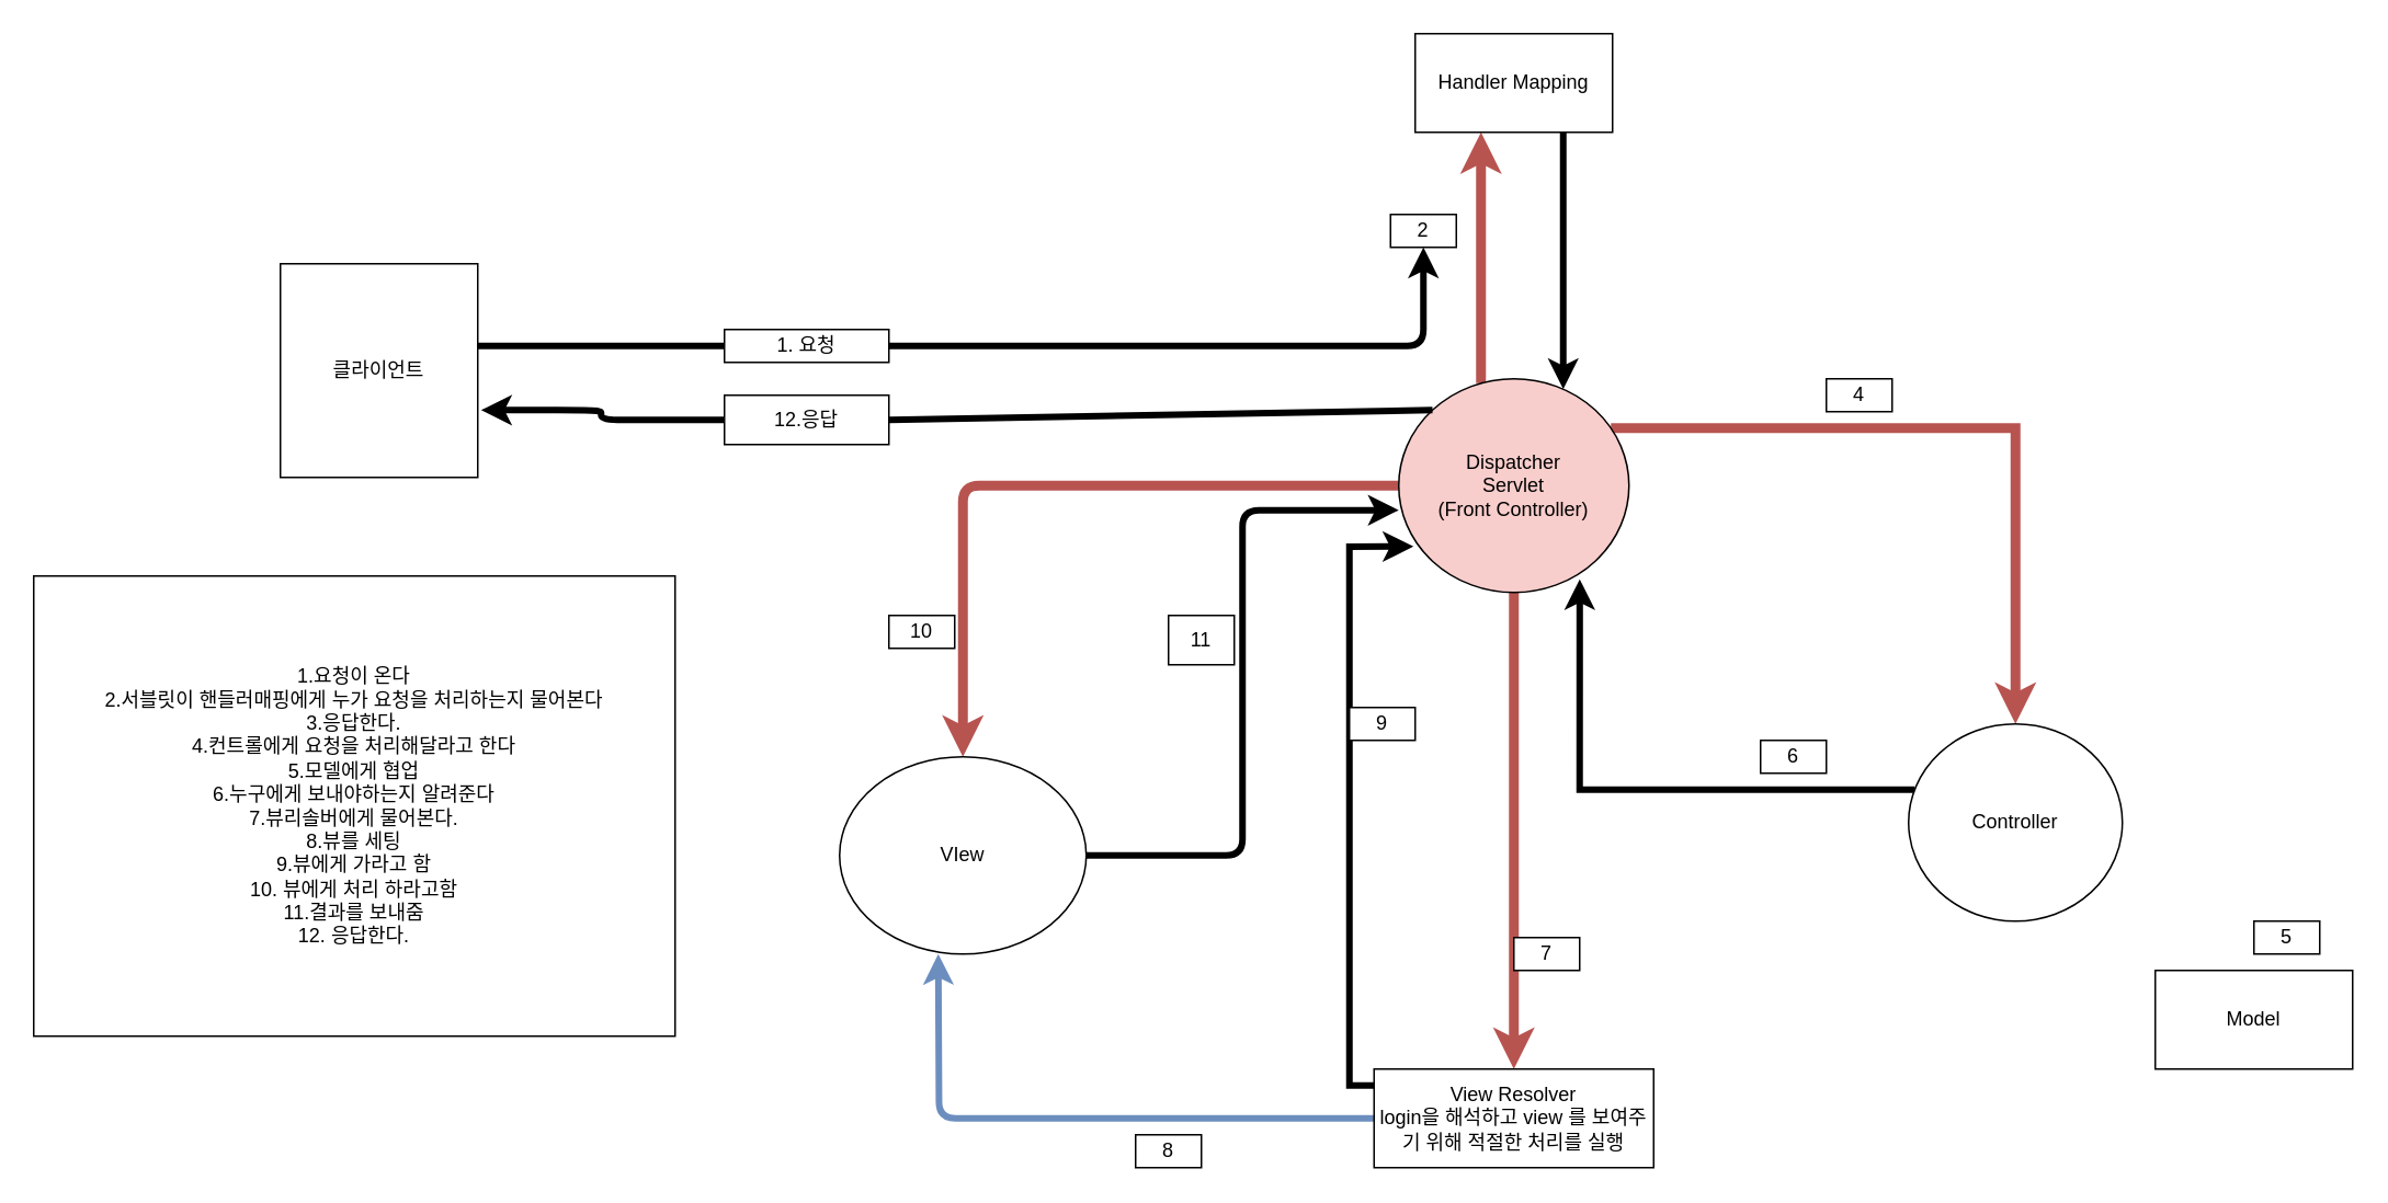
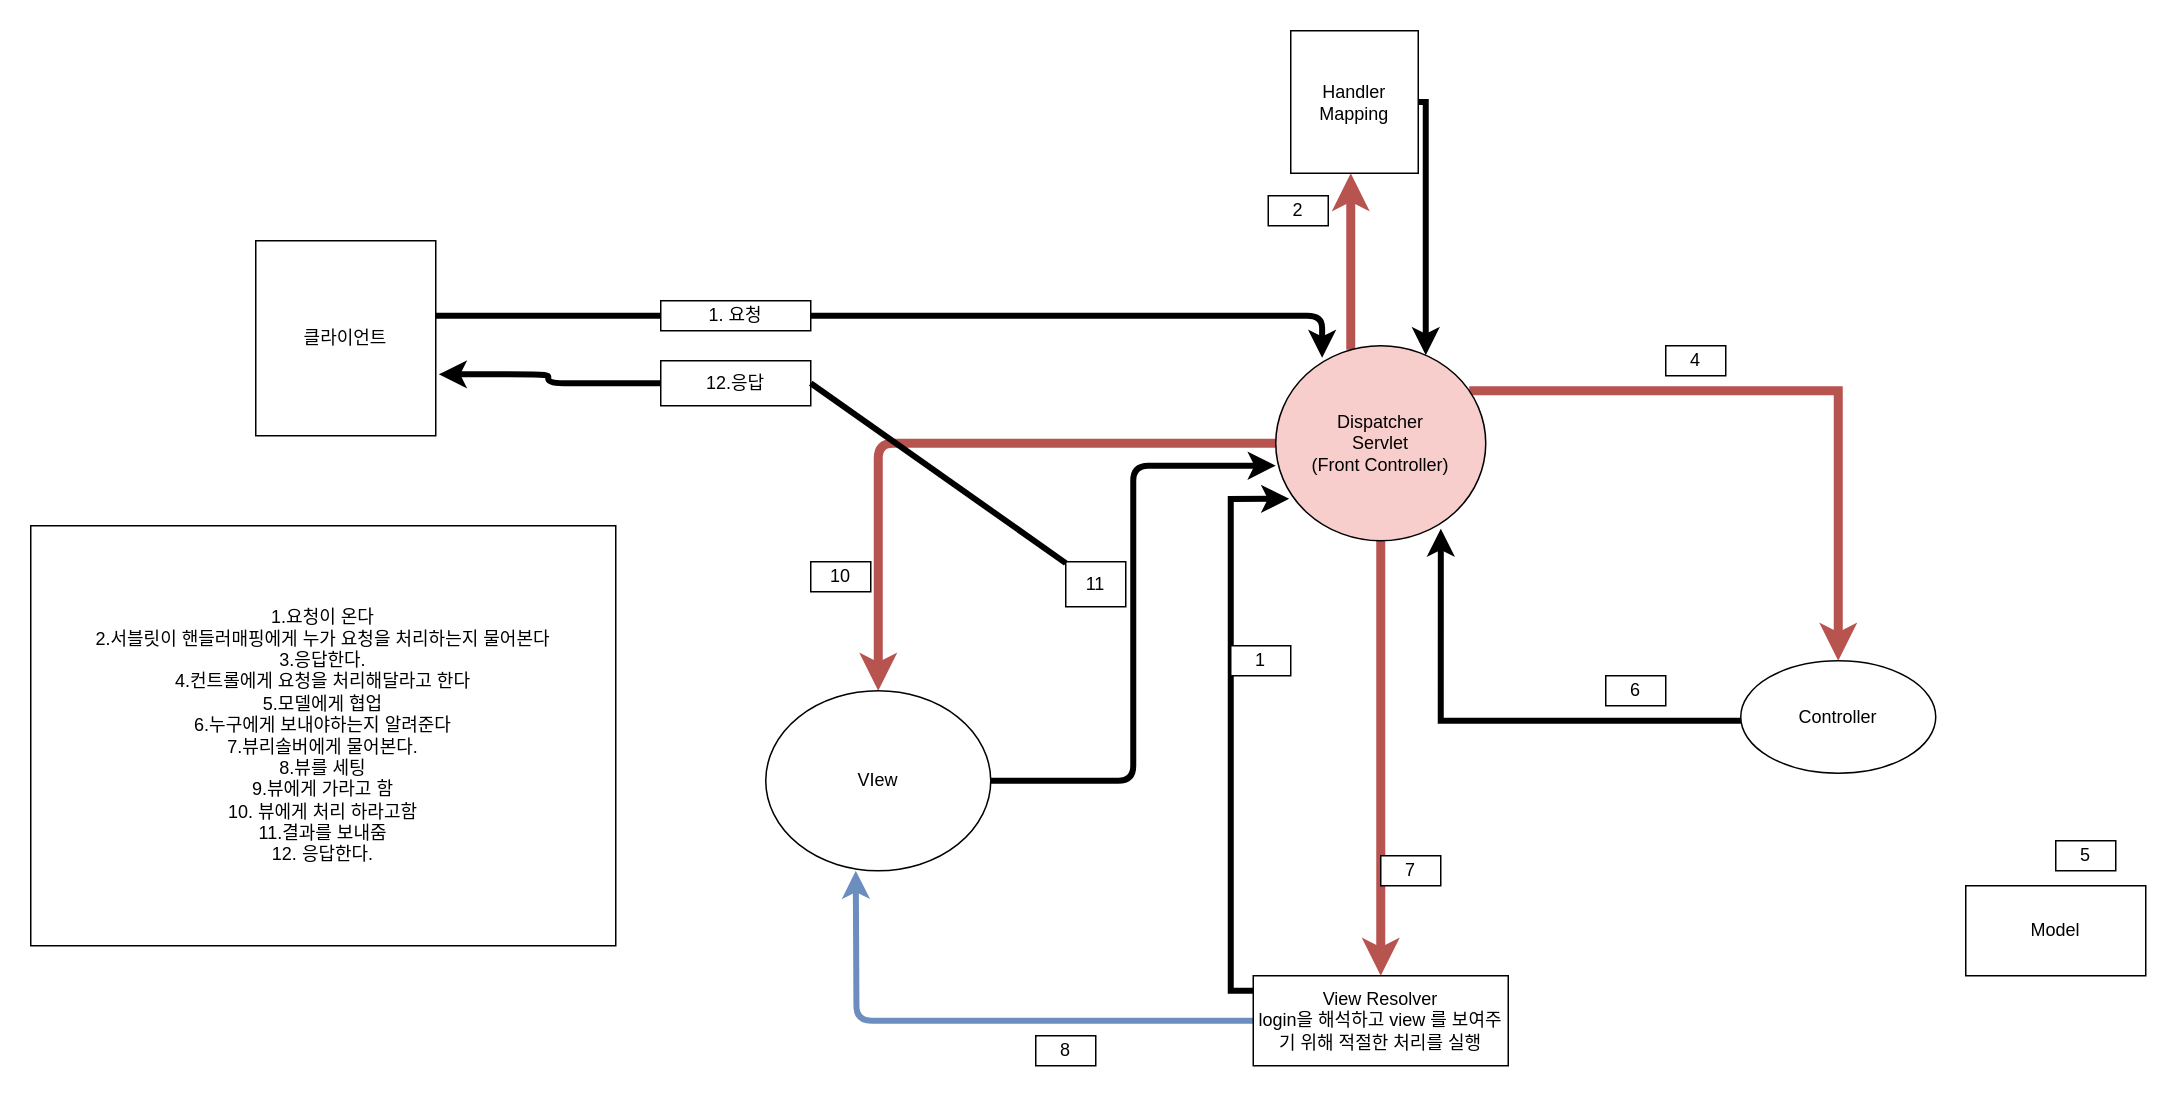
  <mxCell id="0" />
  <mxCell id="1" parent="0" />
- <mxCell id="2" style="edgeStyle=orthogonalEdgeStyle;curved=0;rounded=1;sketch=0;orthogonalLoop=1;jettySize=auto;html=1;strokeWidth=4;" parent="1" source="3" target="21" edge="1"><mxGeometry relative="1" as="geometry" /></mxCell>
+ <mxCell id="2" style="edgeStyle=orthogonalEdgeStyle;curved=0;rounded=1;sketch=0;orthogonalLoop=1;jettySize=auto;html=1;entryX=0.221;entryY=0.062;entryDx=0;entryDy=0;entryPerimeter=0;strokeWidth=4;" parent="1" source="3" target="8" edge="1"><mxGeometry relative="1" as="geometry" /></mxCell>
  <mxCell id="3" value="1. 요청" style="rounded=0;whiteSpace=wrap;html=1;" parent="1" vertex="1"><mxGeometry x="440" y="200" width="100" height="20" as="geometry" /></mxCell>
  <mxCell id="4" value="" style="edgeStyle=orthogonalEdgeStyle;rounded=0;orthogonalLoop=1;jettySize=auto;html=1;fillColor=#f8cecc;strokeColor=#b85450;strokeWidth=6;" parent="1" source="8" target="10" edge="1"><mxGeometry relative="1" as="geometry"><Array as="points"><mxPoint x="900" y="150" /><mxPoint x="900" y="150" /></Array></mxGeometry></mxCell>
  <mxCell id="5" style="edgeStyle=orthogonalEdgeStyle;rounded=0;orthogonalLoop=1;jettySize=auto;html=1;fillColor=#f8cecc;strokeColor=#b85450;strokeWidth=6;" parent="1" source="8" target="12" edge="1"><mxGeometry relative="1" as="geometry"><Array as="points"><mxPoint x="1225" y="260" /></Array></mxGeometry></mxCell>
  <mxCell id="6" style="edgeStyle=orthogonalEdgeStyle;rounded=0;orthogonalLoop=1;jettySize=auto;html=1;entryX=0.5;entryY=0;entryDx=0;entryDy=0;fillColor=#f8cecc;strokeColor=#b85450;strokeWidth=6;" parent="1" source="8" target="15" edge="1"><mxGeometry relative="1" as="geometry" /></mxCell>
  <mxCell id="7" style="edgeStyle=orthogonalEdgeStyle;curved=0;rounded=1;sketch=0;orthogonalLoop=1;jettySize=auto;html=1;fillColor=#f8cecc;strokeColor=#b85450;strokeWidth=6;" parent="1" source="8" target="18" edge="1"><mxGeometry relative="1" as="geometry" /></mxCell>
  <mxCell id="8" value="Dispatcher&lt;br&gt;Servlet&lt;br&gt;(Front Controller)" style="ellipse;whiteSpace=wrap;html=1;fillColor=#f8cecc;" parent="1" vertex="1"><mxGeometry x="850" y="230" width="140" height="130" as="geometry" /></mxCell>
  <mxCell id="9" style="edgeStyle=orthogonalEdgeStyle;rounded=0;orthogonalLoop=1;jettySize=auto;html=1;strokeWidth=4;" parent="1" source="10" target="8" edge="1"><mxGeometry relative="1" as="geometry"><Array as="points"><mxPoint x="950" y="140" /><mxPoint x="950" y="140" /></Array></mxGeometry></mxCell>
- <mxCell id="10" value="Handler Mapping" style="whiteSpace=wrap;html=1;" parent="1" vertex="1"><mxGeometry x="860" y="20" width="120" height="60" as="geometry" /></mxCell>
+ <mxCell id="10" value="Handler Mapping" style="whiteSpace=wrap;html=1;" parent="1" vertex="1"><mxGeometry x="860" y="20" width="85" height="95" as="geometry" /></mxCell>
  <mxCell id="11" style="edgeStyle=orthogonalEdgeStyle;rounded=0;orthogonalLoop=1;jettySize=auto;html=1;entryX=0.786;entryY=0.938;entryDx=0;entryDy=0;entryPerimeter=0;strokeWidth=4;" parent="1" source="12" target="8" edge="1"><mxGeometry relative="1" as="geometry"><Array as="points"><mxPoint x="960" y="480" /></Array></mxGeometry></mxCell>
- <mxCell id="12" value="Controller" style="ellipse;whiteSpace=wrap;html=1;" parent="1" vertex="1"><mxGeometry x="1160" y="440" width="130" height="120" as="geometry" /></mxCell>
+ <mxCell id="12" value="Controller" style="ellipse;whiteSpace=wrap;html=1;" parent="1" vertex="1"><mxGeometry x="1160" y="440" width="130" height="75" as="geometry" /></mxCell>
  <mxCell id="13" style="edgeStyle=orthogonalEdgeStyle;rounded=0;orthogonalLoop=1;jettySize=auto;html=1;entryX=0.064;entryY=0.785;entryDx=0;entryDy=0;entryPerimeter=0;strokeWidth=4;" parent="1" source="15" target="8" edge="1"><mxGeometry relative="1" as="geometry"><mxPoint x="510" y="290" as="targetPoint" /><Array as="points"><mxPoint x="820" y="660" /><mxPoint x="820" y="332" /></Array></mxGeometry></mxCell>
  <mxCell id="14" style="edgeStyle=orthogonalEdgeStyle;curved=0;rounded=1;sketch=0;orthogonalLoop=1;jettySize=auto;html=1;fillColor=#dae8fc;strokeColor=#6c8ebf;strokeWidth=4;" parent="1" source="15" edge="1"><mxGeometry relative="1" as="geometry"><mxPoint x="570" y="580" as="targetPoint" /></mxGeometry></mxCell>
  <mxCell id="15" value="View Resolver&lt;br&gt;login을 해석하고 view 를 보여주기 위해 적절한 처리를 실행" style="rounded=0;whiteSpace=wrap;html=1;" parent="1" vertex="1"><mxGeometry x="835" y="650" width="170" height="60" as="geometry" /></mxCell>
  <mxCell id="16" value="Model" style="rounded=0;whiteSpace=wrap;html=1;" parent="1" vertex="1"><mxGeometry x="1310" y="590" width="120" height="60" as="geometry" /></mxCell>
  <mxCell id="17" style="edgeStyle=orthogonalEdgeStyle;curved=0;rounded=1;sketch=0;orthogonalLoop=1;jettySize=auto;html=1;entryX=0;entryY=0.615;entryDx=0;entryDy=0;entryPerimeter=0;strokeWidth=4;" parent="1" source="18" target="8" edge="1"><mxGeometry relative="1" as="geometry" /></mxCell>
  <mxCell id="18" value="VIew" style="ellipse;whiteSpace=wrap;html=1;rounded=0;sketch=0;" parent="1" vertex="1"><mxGeometry x="510" y="460" width="150" height="120" as="geometry" /></mxCell>
  <mxCell id="19" style="edgeStyle=orthogonalEdgeStyle;curved=0;rounded=1;sketch=0;orthogonalLoop=1;jettySize=auto;html=1;entryX=1.017;entryY=0.685;entryDx=0;entryDy=0;entryPerimeter=0;strokeWidth=4;" parent="1" source="20" target="31" edge="1"><mxGeometry relative="1" as="geometry" /></mxCell>
  <mxCell id="20" value="12.응답" style="rounded=0;whiteSpace=wrap;html=1;" parent="1" vertex="1"><mxGeometry x="440" y="240" width="100" height="30" as="geometry" /></mxCell>
  <mxCell id="21" value="2" style="rounded=0;whiteSpace=wrap;html=1;" parent="1" vertex="1"><mxGeometry x="845" y="130" width="40" height="20" as="geometry" /></mxCell>
  <mxCell id="22" value="4&lt;span style=&quot;color: rgba(0 , 0 , 0 , 0) ; font-family: monospace ; font-size: 0px&quot;&gt;%3CmxGraphModel%3E%3Croot%3E%3CmxCell%20id%3D%220%22%2F%3E%3CmxCell%20id%3D%221%22%20parent%3D%220%22%2F%3E%3CmxCell%20id%3D%222%22%20value%3D%222%22%20style%3D%22rounded%3D0%3BwhiteSpace%3Dwrap%3Bhtml%3D1%3B%22%20vertex%3D%221%22%20parent%3D%221%22%3E%3CmxGeometry%20x%3D%22565%22%20y%3D%22150%22%20width%3D%2240%22%20height%3D%2220%22%20as%3D%22geometry%22%2F%3E%3C%2FmxCell%3E%3C%2Froot%3E%3C%2FmxGraphModel%3E&lt;/span&gt;" style="rounded=0;whiteSpace=wrap;html=1;" parent="1" vertex="1"><mxGeometry x="1110" y="230" width="40" height="20" as="geometry" /></mxCell>
  <mxCell id="23" value="5&lt;span style=&quot;color: rgba(0 , 0 , 0 , 0) ; font-family: monospace ; font-size: 0px&quot;&gt;%3CmxGraphModel%3E%3Croot%3E%3CmxCell%20id%3D%220%22%2F%3E%3CmxCell%20id%3D%221%22%20parent%3D%220%22%2F%3E%3CmxCell%20id%3D%222%22%20value%3D%224%26lt%3Bspan%20style%3D%26quot%3Bcolor%3A%20rgba(0%20%2C%200%20%2C%200%20%2C%200)%20%3B%20font-family%3A%20monospace%20%3B%20font-size%3A%200px%26quot%3B%26gt%3B%253CmxGraphModel%253E%253Croot%253E%253CmxCell%2520id%253D%25220%2522%252F%253E%253CmxCell%2520id%253D%25221%2522%2520parent%253D%25220%2522%252F%253E%253CmxCell%2520id%253D%25222%2522%2520value%253D%25222%2522%2520style%253D%2522rounded%253D0%253BwhiteSpace%253Dwrap%253Bhtml%253D1%253B%2522%2520vertex%253D%25221%2522%2520parent%253D%25221%2522%253E%253CmxGeometry%2520x%253D%2522565%2522%2520y%253D%2522150%2522%2520width%253D%252240%2522%2520height%253D%252220%2522%2520as%253D%2522geometry%2522%252F%253E%253C%252FmxCell%253E%253C%252Froot%253E%253C%252FmxGraphModel%253E%26lt%3B%2Fspan%26gt%3B%22%20style%3D%22rounded%3D0%3BwhiteSpace%3Dwrap%3Bhtml%3D1%3B%22%20vertex%3D%221%22%20parent%3D%221%22%3E%3CmxGeometry%20x%3D%22830%22%20y%3D%22250%22%20width%3D%2240%22%20height%3D%2220%22%20as%3D%22geometry%22%2F%3E%3C%2FmxCell%3E%3C%2Froot%3E%3C%2FmxGraphModel%3E&lt;/span&gt;" style="rounded=0;whiteSpace=wrap;html=1;" parent="1" vertex="1"><mxGeometry x="1370" y="560" width="40" height="20" as="geometry" /></mxCell>
  <mxCell id="24" value="6" style="rounded=0;whiteSpace=wrap;html=1;" parent="1" vertex="1"><mxGeometry x="1070" y="450" width="40" height="20" as="geometry" /></mxCell>
  <mxCell id="25" value="7" style="rounded=0;whiteSpace=wrap;html=1;" parent="1" vertex="1"><mxGeometry x="920" y="570" width="40" height="20" as="geometry" /></mxCell>
  <mxCell id="26" value="8&lt;span style=&quot;color: rgba(0 , 0 , 0 , 0) ; font-family: monospace ; font-size: 0px&quot;&gt;%3CmxGraphModel%3E%3Croot%3E%3CmxCell%20id%3D%220%22%2F%3E%3CmxCell%20id%3D%221%22%20parent%3D%220%22%2F%3E%3CmxCell%20id%3D%222%22%20value%3D%224%26lt%3Bspan%20style%3D%26quot%3Bcolor%3A%20rgba(0%20%2C%200%20%2C%200%20%2C%200)%20%3B%20font-family%3A%20monospace%20%3B%20font-size%3A%200px%26quot%3B%26gt%3B%253CmxGraphModel%253E%253Croot%253E%253CmxCell%2520id%253D%25220%2522%252F%253E%253CmxCell%2520id%253D%25221%2522%2520parent%253D%25220%2522%252F%253E%253CmxCell%2520id%253D%25222%2522%2520value%253D%25222%2522%2520style%253D%2522rounded%253D0%253BwhiteSpace%253Dwrap%253Bhtml%253D1%253B%2522%2520vertex%253D%25221%2522%2520parent%253D%25221%2522%253E%253CmxGeometry%2520x%253D%2522565%2522%2520y%253D%2522150%2522%2520width%253D%252240%2522%2520height%253D%252220%2522%2520as%253D%2522geometry%2522%252F%253E%253C%252FmxCell%253E%253C%252Froot%253E%253C%252FmxGraphModel%253E%26lt%3B%2Fspan%26gt%3B%22%20style%3D%22rounded%3D0%3BwhiteSpace%3Dwrap%3Bhtml%3D1%3B%22%20vertex%3D%221%22%20parent%3D%221%22%3E%3CmxGeometry%20x%3D%22830%22%20y%3D%22250%22%20width%3D%2240%22%20height%3D%2220%22%20as%3D%22geometry%22%2F%3E%3C%2FmxCell%3E%3C%2Froot%3E%3C%2FmxGraphModel%3E&lt;/span&gt;" style="rounded=0;whiteSpace=wrap;html=1;" parent="1" vertex="1"><mxGeometry x="690" y="690" width="40" height="20" as="geometry" /></mxCell>
- <mxCell id="27" value="9" style="rounded=0;whiteSpace=wrap;html=1;" parent="1" vertex="1"><mxGeometry x="820" y="430" width="40" height="20" as="geometry" /></mxCell>
+ <mxCell id="27" value="1" style="rounded=0;whiteSpace=wrap;html=1;" parent="1" vertex="1"><mxGeometry x="820" y="430" width="40" height="20" as="geometry" /></mxCell>
  <mxCell id="28" value="10" style="rounded=0;whiteSpace=wrap;html=1;" parent="1" vertex="1"><mxGeometry x="540" y="374" width="40" height="20" as="geometry" /></mxCell>
  <mxCell id="29" value="11" style="rounded=0;whiteSpace=wrap;html=1;" parent="1" vertex="1"><mxGeometry x="710" y="374" width="40" height="30" as="geometry" /></mxCell>
- <mxCell id="30" value="" style="endArrow=none;html=1;strokeWidth=4;exitX=1;exitY=0.5;exitDx=0;exitDy=0;entryX=0;entryY=0;entryDx=0;entryDy=0;" parent="1" source="20" target="8" edge="1"><mxGeometry width="50" height="50" relative="1" as="geometry"><mxPoint x="600" y="265" as="sourcePoint" /><mxPoint x="830" y="250" as="targetPoint" /></mxGeometry></mxCell>
+ <mxCell id="30" value="" style="endArrow=none;html=1;strokeWidth=4;exitX=1;exitY=0.5;exitDx=0;exitDy=0;" parent="1" source="20" target="29" edge="1"><mxGeometry width="50" height="50" relative="1" as="geometry"><mxPoint x="600" y="265" as="sourcePoint" /><mxPoint x="830" y="250" as="targetPoint" /></mxGeometry></mxCell>
  <mxCell id="31" value="클라이언트" style="rounded=0;whiteSpace=wrap;html=1;sketch=0;" parent="1" vertex="1"><mxGeometry x="170" y="160" width="120" height="130" as="geometry" /></mxCell>
  <mxCell id="32" value="" style="endArrow=none;html=1;strokeWidth=4;entryX=0;entryY=0.5;entryDx=0;entryDy=0;" parent="1" target="3" edge="1"><mxGeometry width="50" height="50" relative="1" as="geometry"><mxPoint x="290" y="210" as="sourcePoint" /><mxPoint x="340" y="160" as="targetPoint" /></mxGeometry></mxCell>
  <mxCell id="33" value="1.요청이 온다&lt;br&gt;2.서블릿이 핸들러매핑에게 누가 요청을 처리하는지 물어본다&lt;br&gt;3.응답한다.&lt;br&gt;4.컨트롤에게 요청을 처리해달라고 한다&lt;br&gt;5.모델에게 협업&lt;br&gt;6.누구에게 보내야하는지 알려준다&lt;br&gt;7.뷰리솔버에게 물어본다.&lt;br&gt;8.뷰를 세팅&lt;br&gt;9.뷰에게 가라고 함&lt;br&gt;10. 뷰에게 처리 하라고함&lt;br&gt;11.결과를 보내줌&lt;br&gt;12. 응답한다." style="rounded=0;whiteSpace=wrap;html=1;sketch=0;" parent="1" vertex="1"><mxGeometry x="20" y="350" width="390" height="280" as="geometry" /></mxCell>
